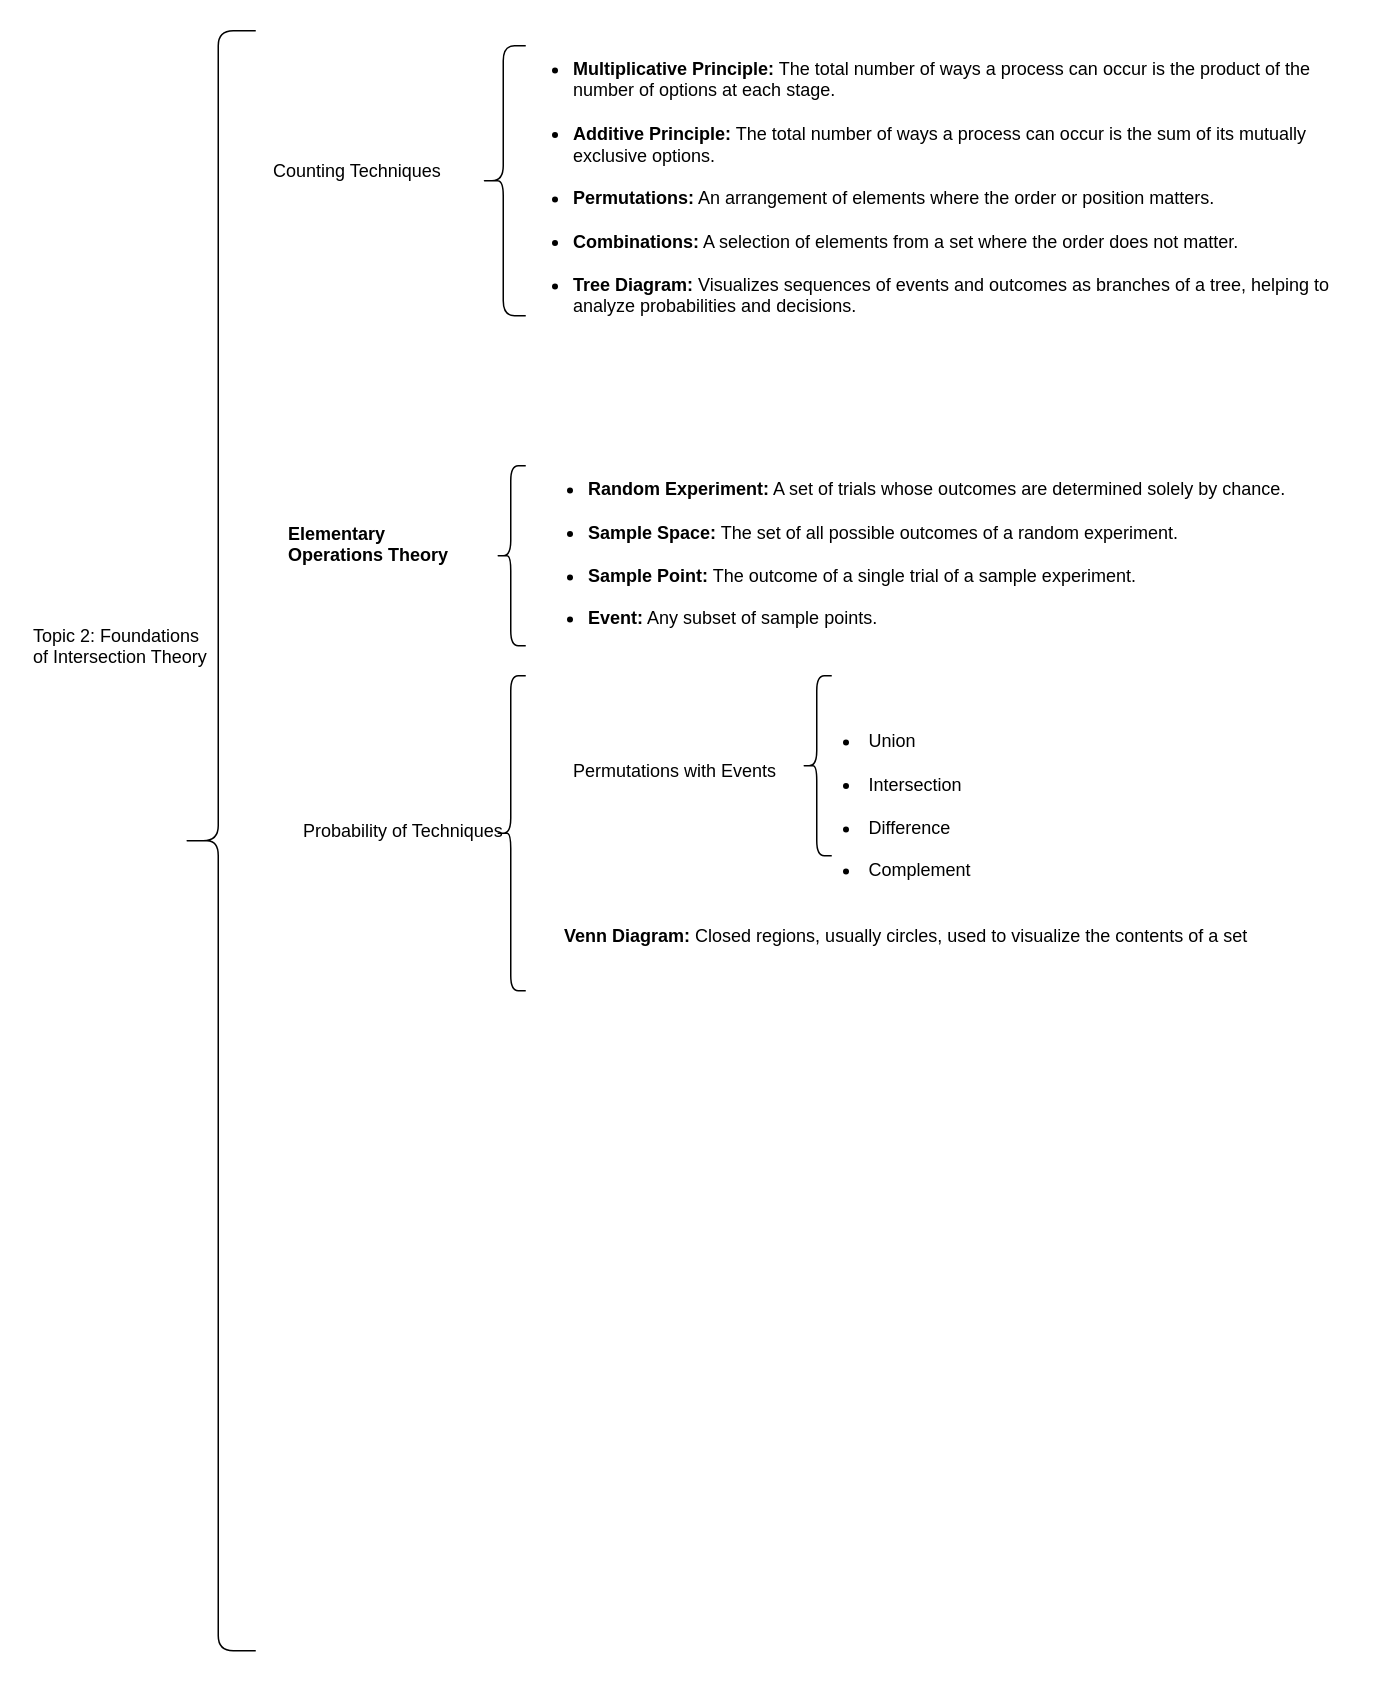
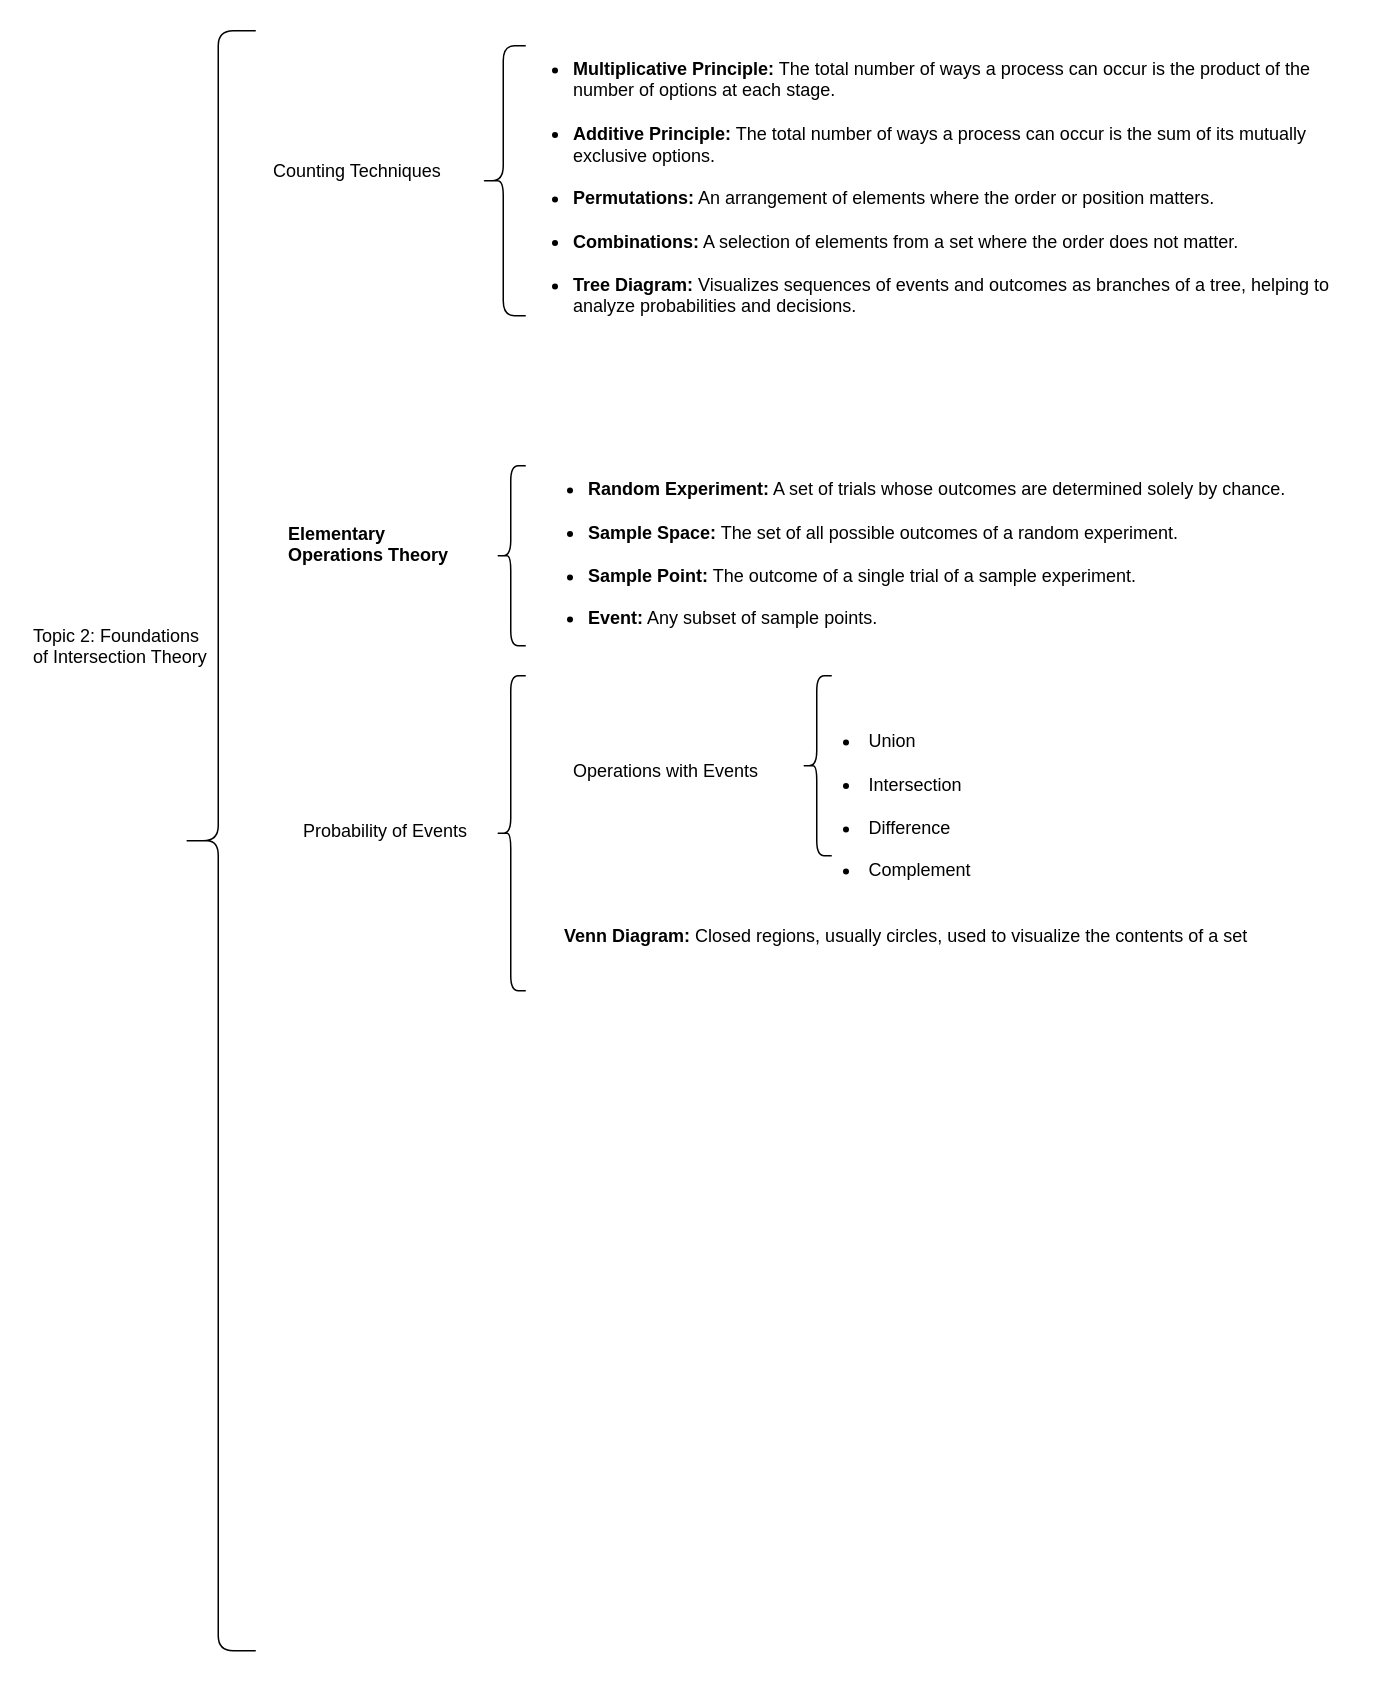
  <mxCell id="0" />
  <mxCell id="1" parent="0" />
  <mxCell id="2" value="Topic 2: Foundations of Intersection Theory" style="text;whiteSpace=wrap;html=1;" vertex="1" parent="1"><mxGeometry x="20" y="410" width="120" height="40" as="geometry" /></mxCell>
  <mxCell id="3" value="Counting Techniques" style="text;whiteSpace=wrap;html=1;" vertex="1" parent="1"><mxGeometry x="180" y="100" width="150" height="40" as="geometry" /></mxCell>
  <mxCell id="4" value="&lt;ul data-sourcepos=&quot;7:1-12:0&quot;&gt;&lt;li data-sourcepos=&quot;7:1-7:131&quot;&gt;&lt;strong&gt;Multiplicative Principle:&lt;/strong&gt; The total number of ways a process can occur is the product of the number of options at each stage.&lt;/li&gt;&#10;&lt;li data-sourcepos=&quot;8:1-8:116&quot;&gt;&lt;strong&gt;Additive Principle:&lt;/strong&gt; The total number of ways a process can occur is the sum of its mutually exclusive options.&lt;/li&gt;&#10;&lt;li data-sourcepos=&quot;9:1-9:83&quot;&gt;&lt;strong&gt;Permutations:&lt;/strong&gt; An arrangement of elements where the order or position matters.&lt;/li&gt;&#10;&lt;li data-sourcepos=&quot;10:1-10:87&quot;&gt;&lt;strong&gt;Combinations:&lt;/strong&gt; A selection of elements from a set where the order does not matter.&lt;/li&gt;&#10;&lt;li data-sourcepos=&quot;11:1-12:0&quot;&gt;&lt;strong&gt;Tree Diagram:&lt;/strong&gt; Visualizes sequences of events and outcomes as branches of a tree, helping to analyze probabilities and decisions.&lt;/li&gt;&#10;&lt;/ul&gt;&lt;p data-sourcepos=&quot;13:1-13:33&quot;&gt;&lt;/p&gt;" style="text;whiteSpace=wrap;html=1;" vertex="1" parent="1"><mxGeometry x="340" y="20" width="560" height="230" as="geometry" /></mxCell>
  <mxCell id="5" value="&lt;p data-sourcepos=&quot;13:1-13:33&quot;&gt;&lt;strong&gt;Elementary Operations Theory&lt;/strong&gt;&lt;/p&gt;" style="text;whiteSpace=wrap;html=1;" vertex="1" parent="1"><mxGeometry x="190" y="330" width="120" height="50" as="geometry" /></mxCell>
  <mxCell id="6" value="&lt;ul data-sourcepos=&quot;15:1-19:0&quot;&gt;&lt;li data-sourcepos=&quot;15:1-15:88&quot;&gt;&lt;strong&gt;Random Experiment:&lt;/strong&gt; A set of trials whose outcomes are determined solely by chance.&lt;/li&gt;&#10;&lt;li data-sourcepos=&quot;16:1-16:76&quot;&gt;&lt;strong&gt;Sample Space:&lt;/strong&gt; The set of all possible outcomes of a random experiment.&lt;/li&gt;&#10;&lt;li data-sourcepos=&quot;17:1-17:73&quot;&gt;&lt;strong&gt;Sample Point:&lt;/strong&gt; The outcome of a single trial of a sample experiment.&lt;/li&gt;&#10;&lt;li data-sourcepos=&quot;18:1-19:0&quot;&gt;&lt;strong&gt;Event:&lt;/strong&gt; Any subset of sample points.&lt;/li&gt;&#10;&lt;/ul&gt;&lt;p data-sourcepos=&quot;20:1-20:25&quot;&gt;&lt;/p&gt;" style="text;whiteSpace=wrap;html=1;" vertex="1" parent="1"><mxGeometry x="350" y="300" width="560" height="160" as="geometry" /></mxCell>
- <mxCell id="7" value="Probability of Techniques" style="text;whiteSpace=wrap;html=1;" vertex="1" parent="1"><mxGeometry x="200" y="540" width="140" height="40" as="geometry" /></mxCell>
- <mxCell id="8" value="Permutations with Events" style="text;whiteSpace=wrap;html=1;" vertex="1" parent="1"><mxGeometry x="380" y="500" width="160" height="40" as="geometry" /></mxCell>
+ <mxCell id="7" value="Probability of Events" style="text;whiteSpace=wrap;html=1;" vertex="1" parent="1"><mxGeometry x="200" y="540" width="140" height="40" as="geometry" /></mxCell>
+ <mxCell id="8" value="Operations with Events" style="text;whiteSpace=wrap;html=1;" vertex="1" parent="1"><mxGeometry x="380" y="500" width="160" height="40" as="geometry" /></mxCell>
  <mxCell id="9" value="&lt;li data-sourcepos=&quot;23:5-23:11&quot;&gt;Union&lt;/li&gt;&#10;&lt;li data-sourcepos=&quot;24:5-24:18&quot;&gt;Intersection&lt;/li&gt;&#10;&lt;li data-sourcepos=&quot;25:5-25:16&quot;&gt;Difference&lt;/li&gt;&#10;&lt;li data-sourcepos=&quot;26:5-26:16&quot;&gt;Complement&lt;/li&gt;" style="text;whiteSpace=wrap;html=1;" vertex="1" parent="1"><mxGeometry x="560" y="480" width="120" height="120" as="geometry" /></mxCell>
  <mxCell id="10" value="&lt;strong&gt;Venn Diagram:&lt;/strong&gt; Closed regions, usually circles, used to visualize the contents of a set" style="text;whiteSpace=wrap;html=1;" vertex="1" parent="1"><mxGeometry x="374" y="610" width="490" height="40" as="geometry" /></mxCell>
  <mxCell id="11" value="" style="shape=curlyBracket;whiteSpace=wrap;html=1;rounded=1;labelPosition=left;verticalLabelPosition=middle;align=right;verticalAlign=middle;size=0.5;" vertex="1" parent="1"><mxGeometry x="120" y="20" width="50" height="1080" as="geometry" /></mxCell>
  <mxCell id="12" value="" style="shape=curlyBracket;whiteSpace=wrap;html=1;rounded=1;labelPosition=left;verticalLabelPosition=middle;align=right;verticalAlign=middle;" vertex="1" parent="1"><mxGeometry x="320" y="30" width="30" height="180" as="geometry" /></mxCell>
  <mxCell id="13" value="" style="shape=curlyBracket;whiteSpace=wrap;html=1;rounded=1;labelPosition=left;verticalLabelPosition=middle;align=right;verticalAlign=middle;" vertex="1" parent="1"><mxGeometry x="330" y="310" width="20" height="120" as="geometry" /></mxCell>
  <mxCell id="14" value="" style="shape=curlyBracket;whiteSpace=wrap;html=1;rounded=1;labelPosition=left;verticalLabelPosition=middle;align=right;verticalAlign=middle;" vertex="1" parent="1"><mxGeometry x="534" y="450" width="20" height="120" as="geometry" /></mxCell>
  <mxCell id="15" value="" style="shape=curlyBracket;whiteSpace=wrap;html=1;rounded=1;labelPosition=left;verticalLabelPosition=middle;align=right;verticalAlign=middle;" vertex="1" parent="1"><mxGeometry x="330" y="450" width="20" height="210" as="geometry" /></mxCell>
